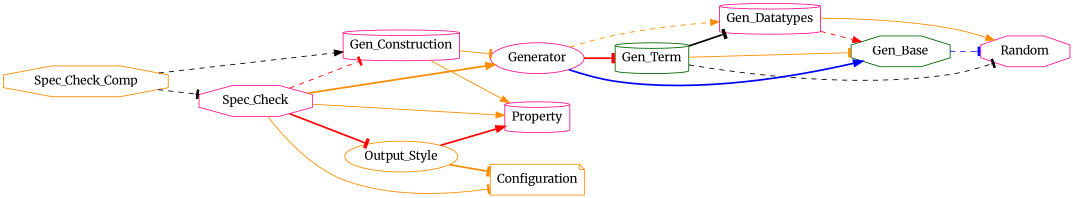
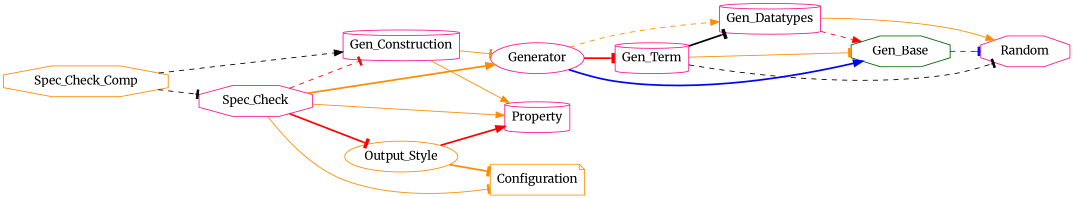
  digraph {
    fontname=Merriweather
    rankdir=LR
    node [color=deeppink fontname=Merriweather shape=octagon]
    edge [arrowhead=tee color=darkorange fontname=Merriweather style=dashed]
    Gen_Base [color=darkgreen]
    Random
    Gen_Datatypes [shape=cylinder]
-   Gen_Term [color=darkgreen shape=cylinder]
+   Gen_Term [shape=cylinder]
    Generator [shape=ellipse]
    Spec_Check
    Property [shape=cylinder]
    Configuration [color=darkorange shape=note]
    Gen_Construction [shape=cylinder]
    Output_Style [color=darkorange shape=ellipse]
    Spec_Check_Comp [color=darkorange]
    Gen_Base -> Random [color=blue]
    Gen_Datatypes -> Gen_Base [arrowhead=normal color=red]
    Gen_Datatypes -> Random [arrowhead=normal style=solid]
    Gen_Term -> Gen_Base [style=solid]
    Gen_Term -> Random [color=black]
    Gen_Term -> Gen_Datatypes [color=black style=bold]
    Generator -> Gen_Base [arrowhead=normal color=blue style=bold]
    Generator -> Gen_Datatypes [arrowhead=normal]
    Generator -> Gen_Term [color=red style=bold]
    Spec_Check -> Generator [arrowhead=normal style=bold]
    Spec_Check -> Property [arrowhead=normal style=solid]
    Spec_Check -> Configuration [style=solid]
    Spec_Check -> Gen_Construction [color=red]
    Spec_Check -> Output_Style [color=red style=bold]
    Gen_Construction -> Generator [style=solid]
    Gen_Construction -> Property [arrowhead=normal style=solid]
    Output_Style -> Property [arrowhead=normal color=red style=bold]
    Output_Style -> Configuration [style=bold]
    Spec_Check_Comp -> Spec_Check [color=black]
    Spec_Check_Comp -> Gen_Construction [arrowhead=normal color=black]
  }
